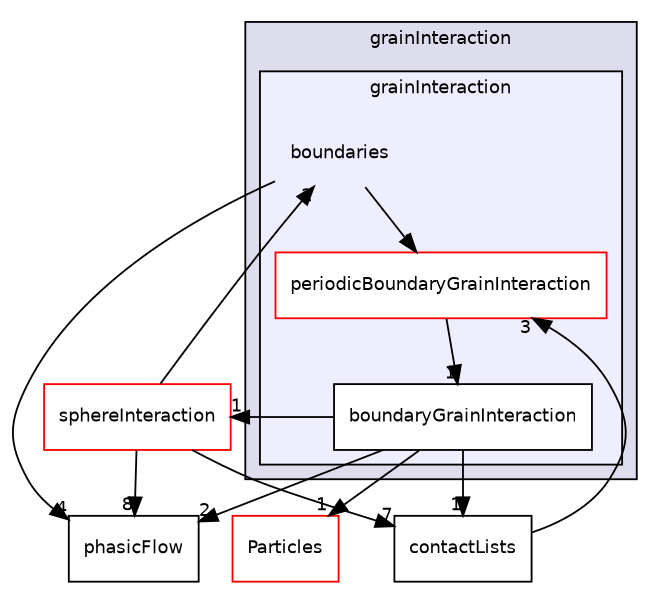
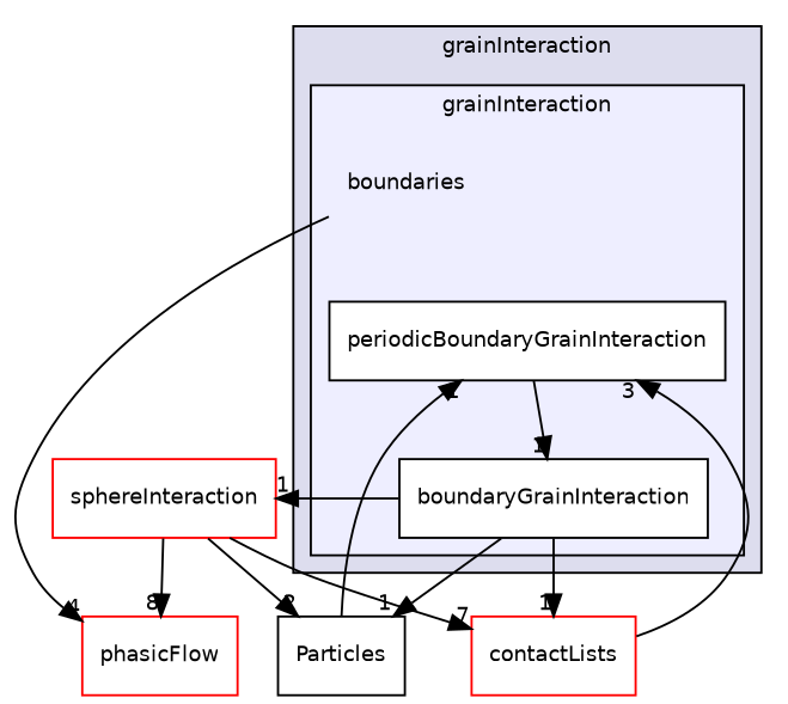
  digraph {
    compound=true
    node [fontname=Helvetica fontsize=10 shape=box color=red fillcolor=white style=filled]
    edge [headlabel=1 labeldistance=1.5 labelfontname=Helvetica labelfontsize=10]
    n1 [label=boundaries shape=plaintext color="" fillcolor="" style=""]
    n2 [color=black label=boundaryGrainInteraction]
-   n3 [label=periodicBoundaryGrainInteraction]
-   n4 [color=black label=phasicFlow]
+   n3 [color=black label=periodicBoundaryGrainInteraction]
+   n4 [label=phasicFlow]
    n5 [label=sphereInteraction]
-   n6 [label=Particles]
-   n7 [label=contactLists color="" fillcolor="" style=""]
+   n6 [color=black label=Particles]
+   n7 [label=contactLists fillcolor="" style=""]
    subgraph cluster_1 {
      bgcolor="#ddddee"
      fontname=Helvetica
      fontsize=10
      label=grainInteraction
      pencolor=black
      subgraph cluster_2 {
        bgcolor="#eeeeff"
        fontname=Helvetica
        fontsize=10
        label=grainInteraction
        pencolor=black
        n1
        n2
        n3
      }
    }
-   n1 -> n3
+   n6 -> n3
    n1 -> n4 [headlabel=4]
-   n2 -> n4 [headlabel=2]
    n2 -> n5
    n2 -> n6
    n2 -> n7
    n3 -> n2
    n5 -> n4 [headlabel=8]
-   n5 -> n1 [headlabel=2]
+   n5 -> n6 [headlabel=2]
    n5 -> n7 [headlabel=7]
    n7 -> n3 [headlabel=3]
  }
